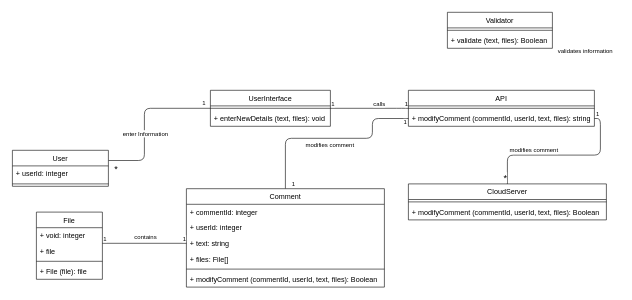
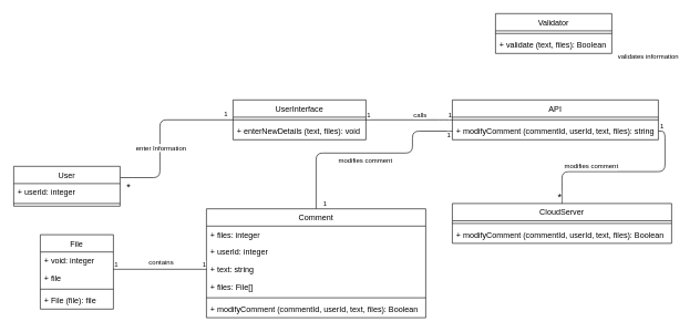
  <mxCell id="0" />
  <mxCell id="1" parent="0" />
  <mxCell id="2" value="" style="endArrow=none;html=1;edgeStyle=orthogonalEdgeStyle;entryX=0;entryY=0.5;entryDx=0;entryDy=0;exitX=1;exitY=0.5;exitDx=0;exitDy=0;" edge="1" parent="1" target="17"><mxGeometry relative="1" as="geometry"><mxPoint x="180" y="267" as="sourcePoint" /><mxPoint x="290" y="177" as="targetPoint" /><Array as="points"><mxPoint x="240" y="267" /><mxPoint x="240" y="180" /></Array></mxGeometry></mxCell>
  <mxCell id="3" value="enter Information" style="resizable=0;html=1;align=right;verticalAlign=bottom;labelBackgroundColor=#ffffff;fontSize=10;" connectable="0" vertex="1" parent="2"><mxGeometry x="1" relative="1" as="geometry"><mxPoint x="-70" y="50" as="offset" /></mxGeometry></mxCell>
  <mxCell id="4" value="&lt;font style=&quot;font-size: 15px&quot;&gt;*&lt;/font&gt;" style="resizable=0;html=1;align=right;verticalAlign=bottom;labelBackgroundColor=#ffffff;fontSize=10;" connectable="0" vertex="1" parent="1"><mxGeometry x="206" y="236" as="geometry"><mxPoint x="-10" y="56" as="offset" /></mxGeometry></mxCell>
  <mxCell id="5" value="" style="endArrow=none;html=1;edgeStyle=orthogonalEdgeStyle;exitX=1;exitY=0.5;exitDx=0;exitDy=0;entryX=0;entryY=0.5;entryDx=0;entryDy=0;" edge="1" parent="1" source="17"><mxGeometry relative="1" as="geometry"><mxPoint x="580" y="184.5" as="sourcePoint" /><mxPoint x="680" y="180" as="targetPoint" /><Array as="points"><mxPoint x="670" y="180" /><mxPoint x="670" y="180" /></Array></mxGeometry></mxCell>
  <mxCell id="6" value="1" style="resizable=0;html=1;align=left;verticalAlign=bottom;labelBackgroundColor=#ffffff;fontSize=10;" connectable="0" vertex="1" parent="5"><mxGeometry x="-1" relative="1" as="geometry" /></mxCell>
  <mxCell id="7" value="1" style="resizable=0;html=1;align=right;verticalAlign=bottom;labelBackgroundColor=#ffffff;fontSize=10;" connectable="0" vertex="1" parent="5"><mxGeometry x="1" relative="1" as="geometry" /></mxCell>
  <mxCell id="8" value="calls" style="resizable=0;html=1;align=right;verticalAlign=bottom;labelBackgroundColor=#ffffff;fontSize=10;" connectable="0" vertex="1" parent="1"><mxGeometry x="652" y="123.5" as="geometry"><mxPoint x="-10" y="56" as="offset" /></mxGeometry></mxCell>
  <mxCell id="9" value="" style="endArrow=none;html=1;edgeStyle=orthogonalEdgeStyle;exitX=1;exitY=0.5;exitDx=0;exitDy=0;entryX=0.5;entryY=0;entryDx=0;entryDy=0;" edge="1" parent="1" source="22" target="23"><mxGeometry relative="1" as="geometry"><mxPoint x="950" y="240" as="sourcePoint" /><mxPoint x="750" y="307.5" as="targetPoint" /></mxGeometry></mxCell>
  <mxCell id="10" value="1" style="resizable=0;html=1;align=left;verticalAlign=bottom;labelBackgroundColor=#ffffff;fontSize=10;" connectable="0" vertex="1" parent="9"><mxGeometry x="-1" relative="1" as="geometry"><mxPoint x="1" as="offset" /></mxGeometry></mxCell>
  <mxCell id="11" value="&lt;font style=&quot;font-size: 15px&quot;&gt;*&lt;/font&gt;" style="resizable=0;html=1;align=right;verticalAlign=bottom;labelBackgroundColor=#ffffff;fontSize=10;" connectable="0" vertex="1" parent="9"><mxGeometry x="1" relative="1" as="geometry" /></mxCell>
  <mxCell id="12" value="modifies comment" style="resizable=0;html=1;align=right;verticalAlign=bottom;labelBackgroundColor=#ffffff;fontSize=10;" connectable="0" vertex="1" parent="1"><mxGeometry x="940" y="201.5" as="geometry"><mxPoint x="-10" y="56" as="offset" /></mxGeometry></mxCell>
  <mxCell id="13" value="" style="endArrow=none;html=1;edgeStyle=orthogonalEdgeStyle;exitX=0.5;exitY=0;exitDx=0;exitDy=0;entryX=0;entryY=0.5;entryDx=0;entryDy=0;" edge="1" parent="1" source="26" target="22"><mxGeometry relative="1" as="geometry"><mxPoint x="490" y="312" as="sourcePoint" /><mxPoint x="715" y="206" as="targetPoint" /><Array as="points"><mxPoint x="475" y="230" /><mxPoint x="620" y="230" /><mxPoint x="620" y="197" /></Array></mxGeometry></mxCell>
  <mxCell id="14" value="1" style="resizable=0;html=1;align=left;verticalAlign=bottom;labelBackgroundColor=#ffffff;fontSize=10;" connectable="0" vertex="1" parent="13"><mxGeometry x="-1" relative="1" as="geometry"><mxPoint x="9" as="offset" /></mxGeometry></mxCell>
  <mxCell id="15" value="1" style="resizable=0;html=1;align=right;verticalAlign=bottom;labelBackgroundColor=#ffffff;fontSize=10;" connectable="0" vertex="1" parent="13"><mxGeometry x="1" relative="1" as="geometry"><mxPoint x="-2" y="14" as="offset" /></mxGeometry></mxCell>
  <mxCell id="16" value="&lt;div style=&quot;text-align: center&quot;&gt;&lt;span&gt;modifies comment&lt;/span&gt;&lt;/div&gt;" style="resizable=0;html=1;align=right;verticalAlign=bottom;labelBackgroundColor=#ffffff;fontSize=10;" connectable="0" vertex="1" parent="1"><mxGeometry x="600" y="193" as="geometry"><mxPoint x="-10" y="56" as="offset" /></mxGeometry></mxCell>
  <mxCell id="17" value="UserInterface" style="swimlane;fontStyle=0;align=center;verticalAlign=top;childLayout=stackLayout;horizontal=1;startSize=26;horizontalStack=0;resizeParent=1;resizeParentMax=0;resizeLast=0;collapsible=1;marginBottom=0;" vertex="1" parent="1"><mxGeometry x="350" y="150" width="200" height="60" as="geometry" /></mxCell>
  <mxCell id="18" value="" style="line;strokeWidth=1;fillColor=none;align=left;verticalAlign=middle;spacingTop=-1;spacingLeft=3;spacingRight=3;rotatable=0;labelPosition=right;points=[];portConstraint=eastwest;" vertex="1" parent="17"><mxGeometry y="26" width="200" height="8" as="geometry" /></mxCell>
  <mxCell id="19" value="+ enterNewDetails (text, files): void" style="text;strokeColor=none;fillColor=none;align=left;verticalAlign=top;spacingLeft=4;spacingRight=4;overflow=hidden;rotatable=0;points=[[0,0.5],[1,0.5]];portConstraint=eastwest;" vertex="1" parent="17"><mxGeometry y="34" width="200" height="26" as="geometry" /></mxCell>
  <mxCell id="20" value="API" style="swimlane;fontStyle=0;align=center;verticalAlign=top;childLayout=stackLayout;horizontal=1;startSize=26;horizontalStack=0;resizeParent=1;resizeParentMax=0;resizeLast=0;collapsible=1;marginBottom=0;" vertex="1" parent="1"><mxGeometry x="680" y="150" width="310" height="60" as="geometry" /></mxCell>
  <mxCell id="21" value="" style="line;strokeWidth=1;fillColor=none;align=left;verticalAlign=middle;spacingTop=-1;spacingLeft=3;spacingRight=3;rotatable=0;labelPosition=right;points=[];portConstraint=eastwest;" vertex="1" parent="20"><mxGeometry y="26" width="310" height="8" as="geometry" /></mxCell>
  <mxCell id="22" value="+ modifyComment (commentId, userId, text, files): string" style="text;strokeColor=none;fillColor=none;align=left;verticalAlign=top;spacingLeft=4;spacingRight=4;overflow=hidden;rotatable=0;points=[[0,0.5],[1,0.5]];portConstraint=eastwest;" vertex="1" parent="20"><mxGeometry y="34" width="310" height="26" as="geometry" /></mxCell>
  <mxCell id="23" value="CloudServer" style="swimlane;fontStyle=0;align=center;verticalAlign=top;childLayout=stackLayout;horizontal=1;startSize=26;horizontalStack=0;resizeParent=1;resizeParentMax=0;resizeLast=0;collapsible=1;marginBottom=0;" vertex="1" parent="1"><mxGeometry x="680" y="306" width="330" height="60" as="geometry" /></mxCell>
  <mxCell id="24" value="" style="line;strokeWidth=1;fillColor=none;align=left;verticalAlign=middle;spacingTop=-1;spacingLeft=3;spacingRight=3;rotatable=0;labelPosition=right;points=[];portConstraint=eastwest;" vertex="1" parent="23"><mxGeometry y="26" width="330" height="8" as="geometry" /></mxCell>
  <mxCell id="25" value="+ modifyComment (commentId, userId, text, files): Boolean" style="text;strokeColor=none;fillColor=none;align=left;verticalAlign=top;spacingLeft=4;spacingRight=4;overflow=hidden;rotatable=0;points=[[0,0.5],[1,0.5]];portConstraint=eastwest;" vertex="1" parent="23"><mxGeometry y="34" width="330" height="26" as="geometry" /></mxCell>
  <mxCell id="26" value="Comment" style="swimlane;fontStyle=0;align=center;verticalAlign=top;childLayout=stackLayout;horizontal=1;startSize=26;horizontalStack=0;resizeParent=1;resizeParentMax=0;resizeLast=0;collapsible=1;marginBottom=0;" vertex="1" parent="1"><mxGeometry x="310" y="314" width="330" height="164" as="geometry" /></mxCell>
- <mxCell id="27" value="+ commentId: integer" style="text;strokeColor=none;fillColor=none;align=left;verticalAlign=top;spacingLeft=4;spacingRight=4;overflow=hidden;rotatable=0;points=[[0,0.5],[1,0.5]];portConstraint=eastwest;" vertex="1" parent="26"><mxGeometry y="26" width="330" height="26" as="geometry" /></mxCell>
+ <mxCell id="27" value="+ files: integer" style="text;strokeColor=none;fillColor=none;align=left;verticalAlign=top;spacingLeft=4;spacingRight=4;overflow=hidden;rotatable=0;points=[[0,0.5],[1,0.5]];portConstraint=eastwest;" vertex="1" parent="26"><mxGeometry y="26" width="330" height="26" as="geometry" /></mxCell>
  <mxCell id="28" value="+ userId: integer" style="text;strokeColor=none;fillColor=none;align=left;verticalAlign=top;spacingLeft=4;spacingRight=4;overflow=hidden;rotatable=0;points=[[0,0.5],[1,0.5]];portConstraint=eastwest;" vertex="1" parent="26"><mxGeometry y="52" width="330" height="26" as="geometry" /></mxCell>
  <mxCell id="29" value="+ text: string" style="text;strokeColor=none;fillColor=none;align=left;verticalAlign=top;spacingLeft=4;spacingRight=4;overflow=hidden;rotatable=0;points=[[0,0.5],[1,0.5]];portConstraint=eastwest;" vertex="1" parent="26"><mxGeometry y="78" width="330" height="26" as="geometry" /></mxCell>
  <mxCell id="30" value="+ files: File[]" style="text;strokeColor=none;fillColor=none;align=left;verticalAlign=top;spacingLeft=4;spacingRight=4;overflow=hidden;rotatable=0;points=[[0,0.5],[1,0.5]];portConstraint=eastwest;" vertex="1" parent="26"><mxGeometry y="104" width="330" height="26" as="geometry" /></mxCell>
  <mxCell id="31" value="" style="line;strokeWidth=1;fillColor=none;align=left;verticalAlign=middle;spacingTop=-1;spacingLeft=3;spacingRight=3;rotatable=0;labelPosition=right;points=[];portConstraint=eastwest;" vertex="1" parent="26"><mxGeometry y="130" width="330" height="8" as="geometry" /></mxCell>
  <mxCell id="32" value="+ modifyComment (commentId, userId, text, files): Boolean" style="text;strokeColor=none;fillColor=none;align=left;verticalAlign=top;spacingLeft=4;spacingRight=4;overflow=hidden;rotatable=0;points=[[0,0.5],[1,0.5]];portConstraint=eastwest;" vertex="1" parent="26"><mxGeometry y="138" width="330" height="26" as="geometry" /></mxCell>
  <mxCell id="33" value="1" style="resizable=0;html=1;align=left;verticalAlign=bottom;labelBackgroundColor=#ffffff;fontSize=10;" connectable="0" vertex="1" parent="1"><mxGeometry x="663" y="191" as="geometry"><mxPoint x="-328" y="-12" as="offset" /></mxGeometry></mxCell>
  <mxCell id="34" value="User" style="swimlane;fontStyle=0;align=center;verticalAlign=top;childLayout=stackLayout;horizontal=1;startSize=26;horizontalStack=0;resizeParent=1;resizeParentMax=0;resizeLast=0;collapsible=1;marginBottom=0;" vertex="1" parent="1"><mxGeometry x="20" y="250" width="160" height="60" as="geometry" /></mxCell>
  <mxCell id="35" value="+ userId: integer" style="text;strokeColor=none;fillColor=none;align=left;verticalAlign=top;spacingLeft=4;spacingRight=4;overflow=hidden;rotatable=0;points=[[0,0.5],[1,0.5]];portConstraint=eastwest;" vertex="1" parent="34"><mxGeometry y="26" width="160" height="26" as="geometry" /></mxCell>
  <mxCell id="36" value="" style="line;strokeWidth=1;fillColor=none;align=left;verticalAlign=middle;spacingTop=-1;spacingLeft=3;spacingRight=3;rotatable=0;labelPosition=right;points=[];portConstraint=eastwest;" vertex="1" parent="34"><mxGeometry y="52" width="160" height="8" as="geometry" /></mxCell>
  <mxCell id="37" value="Validator" style="swimlane;fontStyle=0;align=center;verticalAlign=top;childLayout=stackLayout;horizontal=1;startSize=26;horizontalStack=0;resizeParent=1;resizeParentMax=0;resizeLast=0;collapsible=1;marginBottom=0;" vertex="1" parent="1"><mxGeometry x="745" y="20" width="175" height="60" as="geometry" /></mxCell>
  <mxCell id="38" value="" style="line;strokeWidth=1;fillColor=none;align=left;verticalAlign=middle;spacingTop=-1;spacingLeft=3;spacingRight=3;rotatable=0;labelPosition=right;points=[];portConstraint=eastwest;" vertex="1" parent="37"><mxGeometry y="26" width="175" height="8" as="geometry" /></mxCell>
  <mxCell id="39" value="+ validate (text, files): Boolean" style="text;strokeColor=none;fillColor=none;align=left;verticalAlign=top;spacingLeft=4;spacingRight=4;overflow=hidden;rotatable=0;points=[[0,0.5],[1,0.5]];portConstraint=eastwest;" vertex="1" parent="37"><mxGeometry y="34" width="175" height="26" as="geometry" /></mxCell>
  <mxCell id="40" value="validates information" style="resizable=0;html=1;align=right;verticalAlign=bottom;labelBackgroundColor=#ffffff;fontSize=10;" connectable="0" vertex="1" parent="1"><mxGeometry x="1031" y="36" as="geometry"><mxPoint x="-10" y="56" as="offset" /></mxGeometry></mxCell>
  <mxCell id="41" value="File" style="swimlane;fontStyle=0;align=center;verticalAlign=top;childLayout=stackLayout;horizontal=1;startSize=26;horizontalStack=0;resizeParent=1;resizeParentMax=0;resizeLast=0;collapsible=1;marginBottom=0;" vertex="1" parent="1"><mxGeometry x="60" y="353" width="110" height="112" as="geometry" /></mxCell>
  <mxCell id="42" value="+ void: integer" style="text;strokeColor=none;fillColor=none;align=left;verticalAlign=top;spacingLeft=4;spacingRight=4;overflow=hidden;rotatable=0;points=[[0,0.5],[1,0.5]];portConstraint=eastwest;" vertex="1" parent="41"><mxGeometry y="26" width="110" height="26" as="geometry" /></mxCell>
  <mxCell id="43" value="+ file" style="text;strokeColor=none;fillColor=none;align=left;verticalAlign=top;spacingLeft=4;spacingRight=4;overflow=hidden;rotatable=0;points=[[0,0.5],[1,0.5]];portConstraint=eastwest;" vertex="1" parent="41"><mxGeometry y="52" width="110" height="26" as="geometry" /></mxCell>
  <mxCell id="44" value="" style="line;strokeWidth=1;fillColor=none;align=left;verticalAlign=middle;spacingTop=-1;spacingLeft=3;spacingRight=3;rotatable=0;labelPosition=right;points=[];portConstraint=eastwest;" vertex="1" parent="41"><mxGeometry y="78" width="110" height="8" as="geometry" /></mxCell>
  <mxCell id="45" value="+ File (file): file" style="text;strokeColor=none;fillColor=none;align=left;verticalAlign=top;spacingLeft=4;spacingRight=4;overflow=hidden;rotatable=0;points=[[0,0.5],[1,0.5]];portConstraint=eastwest;" vertex="1" parent="41"><mxGeometry y="86" width="110" height="26" as="geometry" /></mxCell>
  <mxCell id="46" value="" style="endArrow=none;html=1;edgeStyle=orthogonalEdgeStyle;entryX=0;entryY=0.5;entryDx=0;entryDy=0;" edge="1" parent="1" target="29"><mxGeometry relative="1" as="geometry"><mxPoint x="170" y="405" as="sourcePoint" /><mxPoint x="270" y="408.5" as="targetPoint" /><Array as="points"><mxPoint x="170" y="405" /></Array></mxGeometry></mxCell>
  <mxCell id="47" value="1" style="resizable=0;html=1;align=left;verticalAlign=bottom;labelBackgroundColor=#ffffff;fontSize=10;" connectable="0" vertex="1" parent="46"><mxGeometry x="-1" relative="1" as="geometry"><mxPoint as="offset" /></mxGeometry></mxCell>
  <mxCell id="48" value="1" style="resizable=0;html=1;align=right;verticalAlign=bottom;labelBackgroundColor=#ffffff;fontSize=10;" connectable="0" vertex="1" parent="46"><mxGeometry x="1" relative="1" as="geometry" /></mxCell>
  <mxCell id="49" value="contains" style="resizable=0;html=1;align=right;verticalAlign=bottom;labelBackgroundColor=#ffffff;fontSize=10;" connectable="0" vertex="1" parent="1"><mxGeometry x="290" y="353" as="geometry"><mxPoint x="-29" y="50" as="offset" /></mxGeometry></mxCell>
